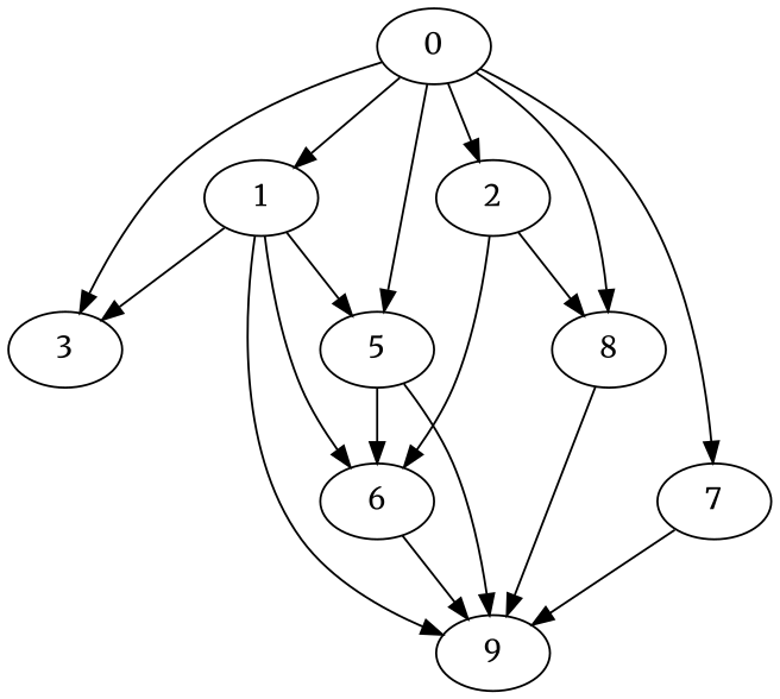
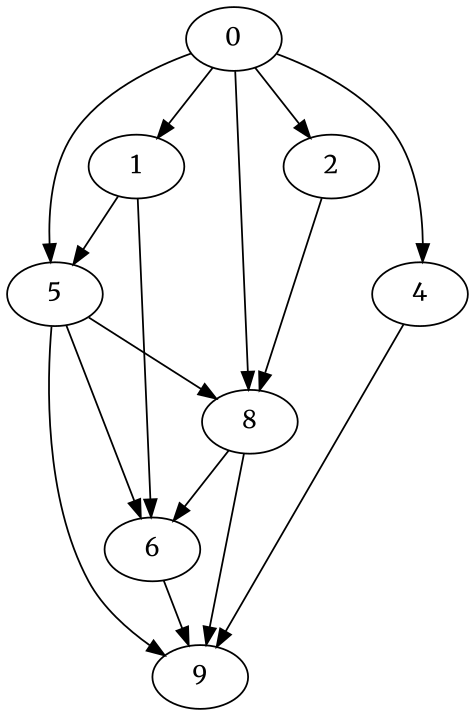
  digraph {
    CCR=0.1
    Density=2.3
    "No of edges"=23
    "No of nodes"=10
    "Node concurrency"=-1
    "Total sequential time"=1491
    fontname=Merriweather
    node [Weight=192 fontname=Merriweather]
    edge [Weight=7 fontname=Merriweather]
    1 [Weight=128]
    0
    2
-   3 [Weight=170]
    5 [Weight=213]
-   7 [Weight=213]
+   7 [Weight=213 label=4]
    8 [Weight=85]
    6 [Weight=64]
    9 [Weight=149]
-   1 -> 3
    1 -> 5 [Weight=8]
    1 -> 6
-   1 -> 9 [Weight=10]
    0 -> 1 [Weight=10]
    0 -> 2 [Weight=9]
-   0 -> 3 [Weight=3]
    0 -> 5 [Weight=4]
    0 -> 7 [Weight=6]
    0 -> 8
    2 -> 8 [Weight=6]
-   2 -> 6 [Weight=2]
+   8 -> 6 [Weight=2]
+   5 -> 8
    5 -> 6 [Weight=8]
    5 -> 9 [Weight=6]
    7 -> 9 [Weight=4]
    8 -> 9 [Weight=6]
    6 -> 9 [Weight=2]
  }
